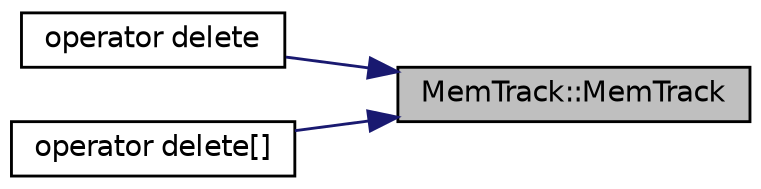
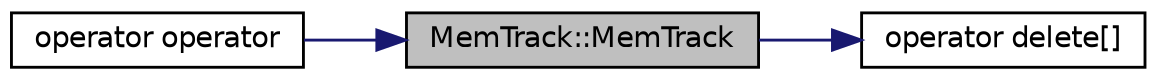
  digraph {
    rankdir=RL
    node [color=black fillcolor=white fontname=Helvetica fontsize=10 shape=record style=filled]
    edge [color=midnightblue dir=back fontname=Helvetica fontsize=10 labelfontname=Helvetica labelfontsize=10 style=solid]
    n1 [fillcolor=grey75 fontcolor=black height=0.2 label="MemTrack::MemTrack" width=0.4]
-   n2 [height=0.2 label="operator delete" width=0.4]
+   n2 [height=0.2 label="operator operator" width=0.4]
    n3 [height=0.2 label="operator delete[]" width=0.4]
    n1 -> n2
-   n1 -> n3
+   n3 -> n1
  }
